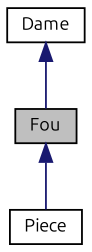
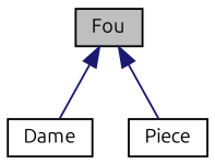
  digraph {
    fontname=Ubuntu
    node [color=black fillcolor=white fontname=Ubuntu fontsize=10 shape=record style=filled]
    edge [color=midnightblue dir=back fontname=Ubuntu fontsize=10 labelfontname=Helvetica labelfontsize=10 style=solid]
    n1 [fillcolor=grey75 fontcolor=black height=0.2 label=Fou width=0.4]
    n2 [height=0.2 label=Dame width=0.4]
    n3 [height=0.2 label=Piece width=0.4]
-   n2 -> n1
+   n1 -> n2
    n1 -> n3
  }
